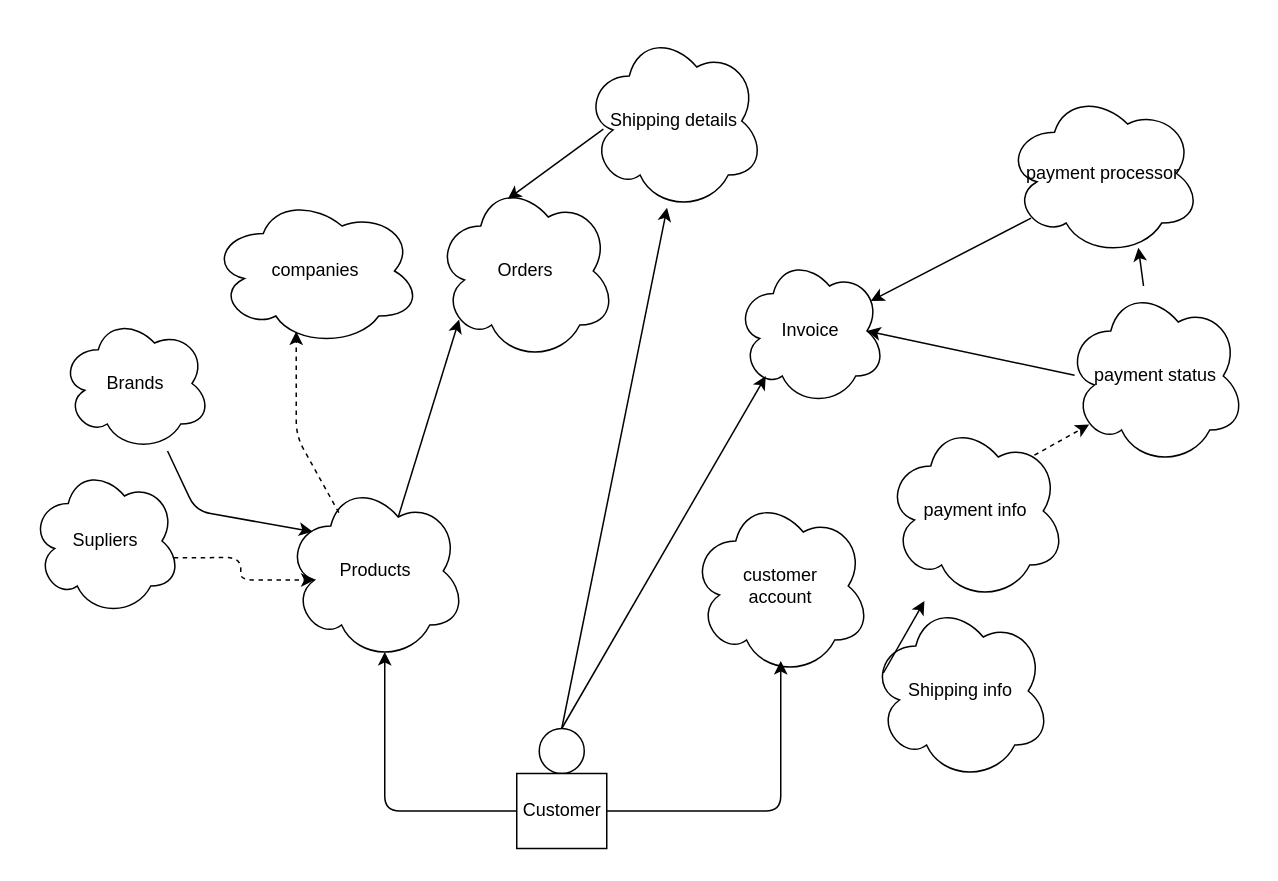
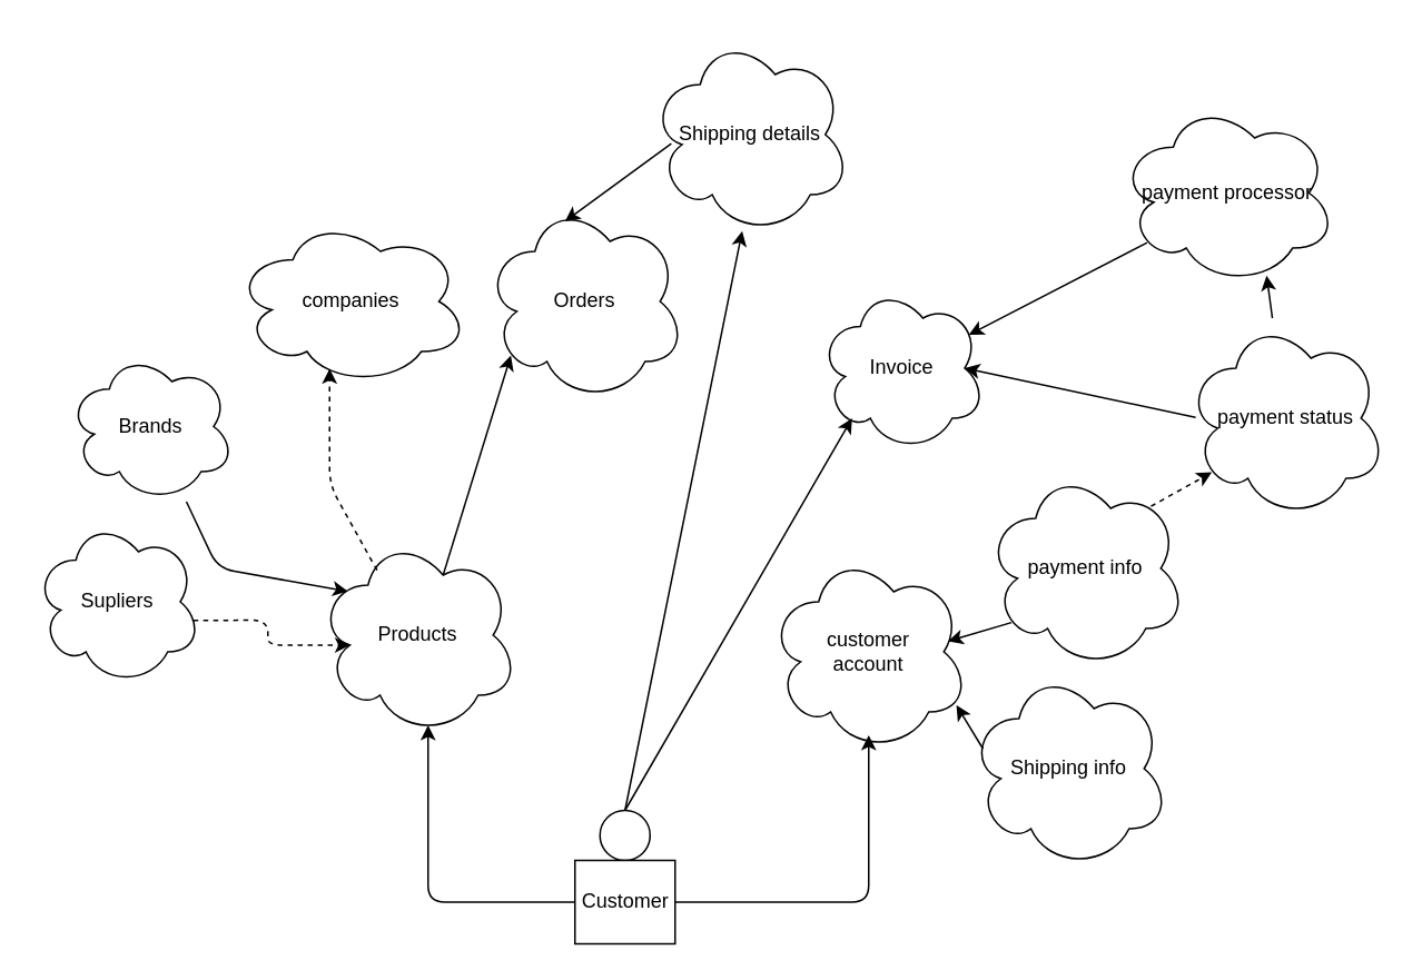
  <mxCell id="0" />
  <mxCell id="1" parent="0" />
  <mxCell id="2" value="" style="shape=ellipse;html=1;dashed=0;whitespace=wrap;aspect=fixed;perimeter=ellipsePerimeter;" vertex="1" parent="1"><mxGeometry x="359" y="485" width="30" height="30" as="geometry" /></mxCell>
  <mxCell id="3" value="Customer" style="html=1;dashed=0;whitespace=wrap;" vertex="1" parent="1"><mxGeometry x="344" y="515" width="60" height="50" as="geometry" /></mxCell>
  <mxCell id="4" value="Products" style="shape=cloud;whiteSpace=wrap;html=1;" vertex="1" parent="1"><mxGeometry x="190" y="320" width="120" height="120" as="geometry" /></mxCell>
  <mxCell id="5" value="Supliers" style="shape=cloud;whiteSpace=wrap;html=1;" vertex="1" parent="1"><mxGeometry x="20" y="310" width="100" height="100" as="geometry" /></mxCell>
  <mxCell id="6" value="" style="endArrow=classic;html=1;exitX=0.953;exitY=0.612;exitDx=0;exitDy=0;exitPerimeter=0;entryX=0.16;entryY=0.55;entryDx=0;entryDy=0;entryPerimeter=0;dashed=1;" edge="1" parent="1" source="5" target="4"><mxGeometry width="50" height="50" relative="1" as="geometry"><mxPoint x="260" y="540" as="sourcePoint" /><mxPoint x="310" y="490" as="targetPoint" /><Array as="points"><mxPoint x="160" y="371" /><mxPoint x="160" y="386" /></Array></mxGeometry></mxCell>
  <mxCell id="7" value="" style="endArrow=classic;html=1;entryX=0.55;entryY=0.95;entryDx=0;entryDy=0;entryPerimeter=0;exitX=0;exitY=0.5;exitDx=0;exitDy=0;" edge="1" parent="1" source="3" target="4"><mxGeometry width="50" height="50" relative="1" as="geometry"><mxPoint x="260" y="540" as="sourcePoint" /><mxPoint x="310" y="490" as="targetPoint" /><Array as="points"><mxPoint x="256" y="540" /></Array></mxGeometry></mxCell>
  <mxCell id="8" value="customer&lt;br&gt;account" style="shape=cloud;whiteSpace=wrap;html=1;" vertex="1" parent="1"><mxGeometry x="460" y="330" width="120" height="120" as="geometry" /></mxCell>
  <mxCell id="9" value="" style="endArrow=classic;html=1;exitX=1;exitY=0.5;exitDx=0;exitDy=0;" edge="1" parent="1" source="3"><mxGeometry width="50" height="50" relative="1" as="geometry"><mxPoint x="470" y="490" as="sourcePoint" /><mxPoint x="520" y="440" as="targetPoint" /><Array as="points"><mxPoint x="520" y="540" /></Array></mxGeometry></mxCell>
  <mxCell id="10" value="Brands" style="shape=cloud;whiteSpace=wrap;html=1;" vertex="1" parent="1"><mxGeometry x="40" y="210" width="100" height="90" as="geometry" /></mxCell>
  <mxCell id="11" value="" style="endArrow=classic;html=1;entryX=0.149;entryY=0.281;entryDx=0;entryDy=0;entryPerimeter=0;" edge="1" parent="1" source="10" target="4"><mxGeometry width="50" height="50" relative="1" as="geometry"><mxPoint x="260" y="450" as="sourcePoint" /><mxPoint x="310" y="400" as="targetPoint" /><Array as="points"><mxPoint x="130" y="340" /></Array></mxGeometry></mxCell>
  <mxCell id="12" value="companies" style="shape=cloud;whiteSpace=wrap;html=1;" vertex="1" parent="1"><mxGeometry x="140" y="130" width="140" height="100" as="geometry" /></mxCell>
  <mxCell id="13" value="" style="endArrow=classic;html=1;entryX=0.407;entryY=0.903;entryDx=0;entryDy=0;entryPerimeter=0;exitX=0.295;exitY=0.176;exitDx=0;exitDy=0;exitPerimeter=0;dashed=1;" edge="1" parent="1" source="4" target="12"><mxGeometry width="50" height="50" relative="1" as="geometry"><mxPoint x="260" y="360" as="sourcePoint" /><mxPoint x="310" y="310" as="targetPoint" /><Array as="points"><mxPoint x="197" y="290" /></Array></mxGeometry></mxCell>
  <mxCell id="14" value="Shipping info" style="shape=cloud;whiteSpace=wrap;html=1;" vertex="1" parent="1"><mxGeometry x="580" y="400" width="120" height="120" as="geometry" /></mxCell>
- <mxCell id="15" value="" style="endArrow=classic;html=1;exitX=0.07;exitY=0.4;exitDx=0;exitDy=0;exitPerimeter=0;" edge="1" parent="1" source="14" target="16"><mxGeometry width="50" height="50" relative="1" as="geometry"><mxPoint x="360" y="360" as="sourcePoint" /><mxPoint x="410" y="310" as="targetPoint" /></mxGeometry></mxCell>
+ <mxCell id="15" value="" style="endArrow=classic;html=1;entryX=0.938;entryY=0.767;entryDx=0;entryDy=0;entryPerimeter=0;exitX=0.07;exitY=0.4;exitDx=0;exitDy=0;exitPerimeter=0;" edge="1" parent="1" source="14" target="8"><mxGeometry width="50" height="50" relative="1" as="geometry"><mxPoint x="360" y="360" as="sourcePoint" /><mxPoint x="410" y="310" as="targetPoint" /></mxGeometry></mxCell>
  <mxCell id="16" value="payment info" style="shape=cloud;whiteSpace=wrap;html=1;" vertex="1" parent="1"><mxGeometry x="590" y="280" width="120" height="120" as="geometry" /></mxCell>
+ <mxCell id="17" value="" style="endArrow=classic;html=1;entryX=0.896;entryY=0.447;entryDx=0;entryDy=0;entryPerimeter=0;exitX=0.13;exitY=0.77;exitDx=0;exitDy=0;exitPerimeter=0;" edge="1" parent="1" source="16" target="8"><mxGeometry width="50" height="50" relative="1" as="geometry"><mxPoint x="360" y="360" as="sourcePoint" /><mxPoint x="410" y="310" as="targetPoint" /></mxGeometry></mxCell>
  <mxCell id="18" value="Orders" style="shape=cloud;whiteSpace=wrap;html=1;" vertex="1" parent="1"><mxGeometry x="290" y="120" width="120" height="120" as="geometry" /></mxCell>
  <mxCell id="19" value="" style="endArrow=classic;html=1;exitX=0.625;exitY=0.2;exitDx=0;exitDy=0;exitPerimeter=0;entryX=0.13;entryY=0.77;entryDx=0;entryDy=0;entryPerimeter=0;" edge="1" parent="1" source="4" target="18"><mxGeometry width="50" height="50" relative="1" as="geometry"><mxPoint x="360" y="280" as="sourcePoint" /><mxPoint x="410" y="230" as="targetPoint" /></mxGeometry></mxCell>
  <mxCell id="20" value="Shipping details" style="shape=cloud;whiteSpace=wrap;html=1;" vertex="1" parent="1"><mxGeometry x="389" y="20" width="120" height="120" as="geometry" /></mxCell>
  <mxCell id="21" value="" style="endArrow=classic;html=1;entryX=0.46;entryY=0.982;entryDx=0;entryDy=0;entryPerimeter=0;exitX=0.5;exitY=0;exitDx=0;exitDy=0;" edge="1" parent="1" source="2" target="20"><mxGeometry width="50" height="50" relative="1" as="geometry"><mxPoint x="360" y="280" as="sourcePoint" /><mxPoint x="410" y="230" as="targetPoint" /></mxGeometry></mxCell>
  <mxCell id="22" value="" style="endArrow=classic;html=1;entryX=0.4;entryY=0.1;entryDx=0;entryDy=0;entryPerimeter=0;exitX=0.106;exitY=0.545;exitDx=0;exitDy=0;exitPerimeter=0;" edge="1" parent="1" source="20" target="18"><mxGeometry width="50" height="50" relative="1" as="geometry"><mxPoint x="360" y="280" as="sourcePoint" /><mxPoint x="410" y="230" as="targetPoint" /></mxGeometry></mxCell>
  <mxCell id="23" value="payment status" style="shape=cloud;whiteSpace=wrap;html=1;" vertex="1" parent="1"><mxGeometry x="710" y="190" width="120" height="120" as="geometry" /></mxCell>
  <mxCell id="24" value="" style="endArrow=classic;html=1;exitX=0.826;exitY=0.19;exitDx=0;exitDy=0;exitPerimeter=0;entryX=0.13;entryY=0.77;entryDx=0;entryDy=0;entryPerimeter=0;dashed=1;" edge="1" parent="1" source="16" target="23"><mxGeometry width="50" height="50" relative="1" as="geometry"><mxPoint x="560" y="280" as="sourcePoint" /><mxPoint x="610" y="230" as="targetPoint" /></mxGeometry></mxCell>
  <mxCell id="25" value="Invoice" style="shape=cloud;whiteSpace=wrap;html=1;" vertex="1" parent="1"><mxGeometry x="490" y="170" width="100" height="100" as="geometry" /></mxCell>
  <mxCell id="26" value="" style="endArrow=classic;html=1;exitX=0.5;exitY=0;exitDx=0;exitDy=0;" edge="1" parent="1" source="2"><mxGeometry width="50" height="50" relative="1" as="geometry"><mxPoint x="460" y="300" as="sourcePoint" /><mxPoint x="510" y="250" as="targetPoint" /></mxGeometry></mxCell>
  <mxCell id="27" value="payment processor" style="shape=cloud;whiteSpace=wrap;html=1;" vertex="1" parent="1"><mxGeometry x="670" y="60" width="130" height="110" as="geometry" /></mxCell>
  <mxCell id="28" value="" style="endArrow=classic;html=1;exitX=0.13;exitY=0.77;exitDx=0;exitDy=0;exitPerimeter=0;" edge="1" parent="1" source="27"><mxGeometry width="50" height="50" relative="1" as="geometry"><mxPoint x="560" y="280" as="sourcePoint" /><mxPoint x="580" y="200" as="targetPoint" /></mxGeometry></mxCell>
  <mxCell id="29" value="" style="endArrow=classic;html=1;entryX=0.68;entryY=0.95;entryDx=0;entryDy=0;entryPerimeter=0;" edge="1" parent="1" source="23" target="27"><mxGeometry width="50" height="50" relative="1" as="geometry"><mxPoint x="560" y="280" as="sourcePoint" /><mxPoint x="610" y="230" as="targetPoint" /></mxGeometry></mxCell>
  <mxCell id="30" value="" style="endArrow=classic;html=1;entryX=0.875;entryY=0.5;entryDx=0;entryDy=0;entryPerimeter=0;exitX=0.049;exitY=0.496;exitDx=0;exitDy=0;exitPerimeter=0;" edge="1" parent="1" source="23" target="25"><mxGeometry width="50" height="50" relative="1" as="geometry"><mxPoint x="560" y="280" as="sourcePoint" /><mxPoint x="610" y="230" as="targetPoint" /></mxGeometry></mxCell>
